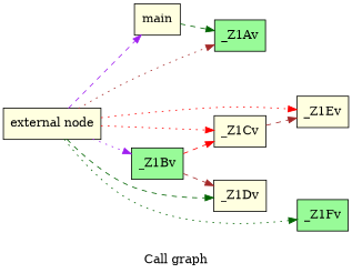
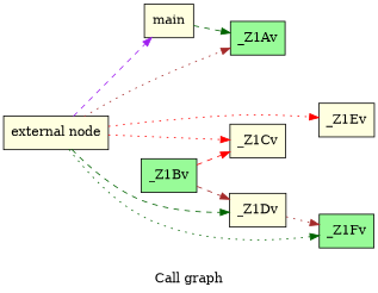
  digraph {
    label="Call graph"
    rankdir=LR
    node [fillcolor=lightyellow shape=record style=filled]
    edge [color=brown style=dotted]
    n1 [label="{external node}"]
    n2 [fillcolor=palegreen label="{_Z1Av}"]
    n3 [fillcolor=palegreen label="{_Z1Bv}"]
    n4 [label="{_Z1Cv}"]
    n5 [label="{_Z1Dv}"]
    n6 [label="{_Z1Ev}"]
    n7 [fillcolor=palegreen label="{_Z1Fv}"]
    n8 [label="{main}"]
    n1 -> n2
-   n1 -> n3 [color=purple]
    n1 -> n4 [color=red]
    n1 -> n5 [color=darkgreen style=dashed]
    n1 -> n6 [color=red]
    n1 -> n7 [color=darkgreen]
    n1 -> n8 [color=purple style=dashed]
    n3 -> n4 [color=red style=dashed]
    n3 -> n5 [style=dashed]
-   n4 -> n6 [style=dashed]
+   n5 -> n7
    n8 -> n2 [color=darkgreen style=dashed]
  }
